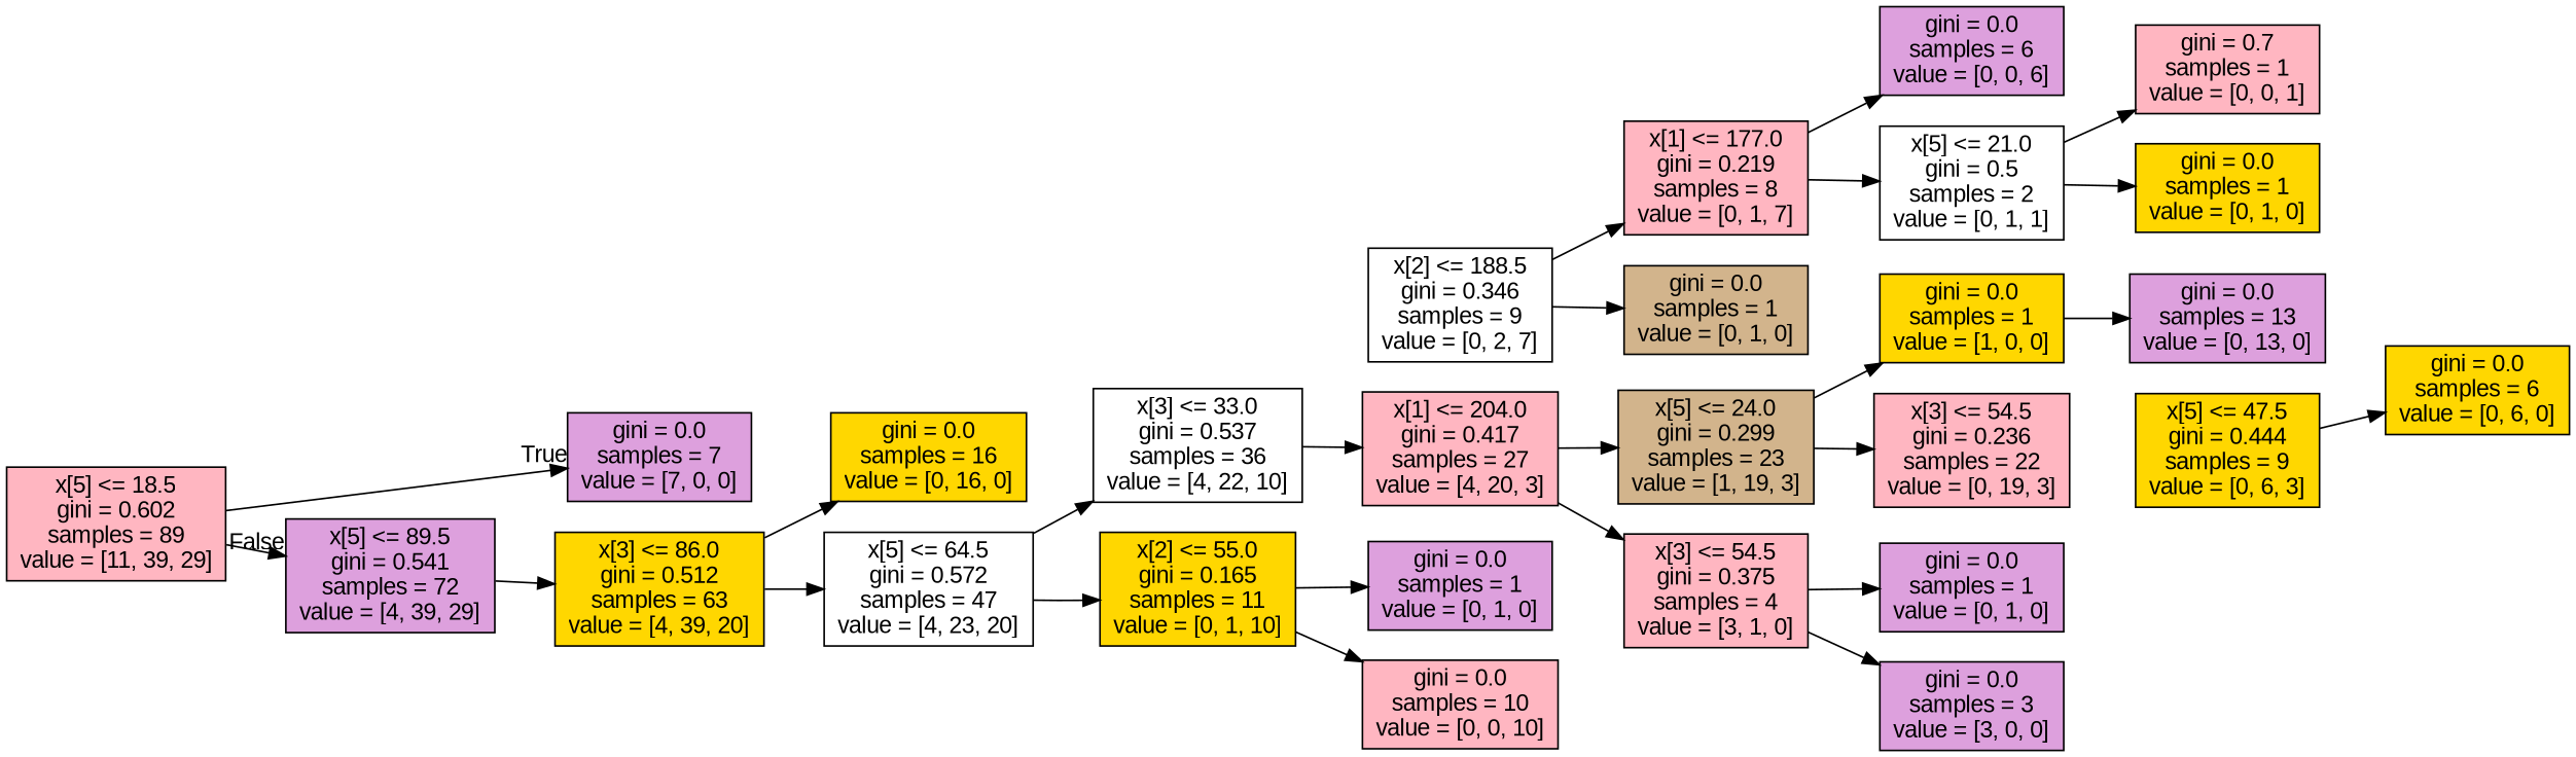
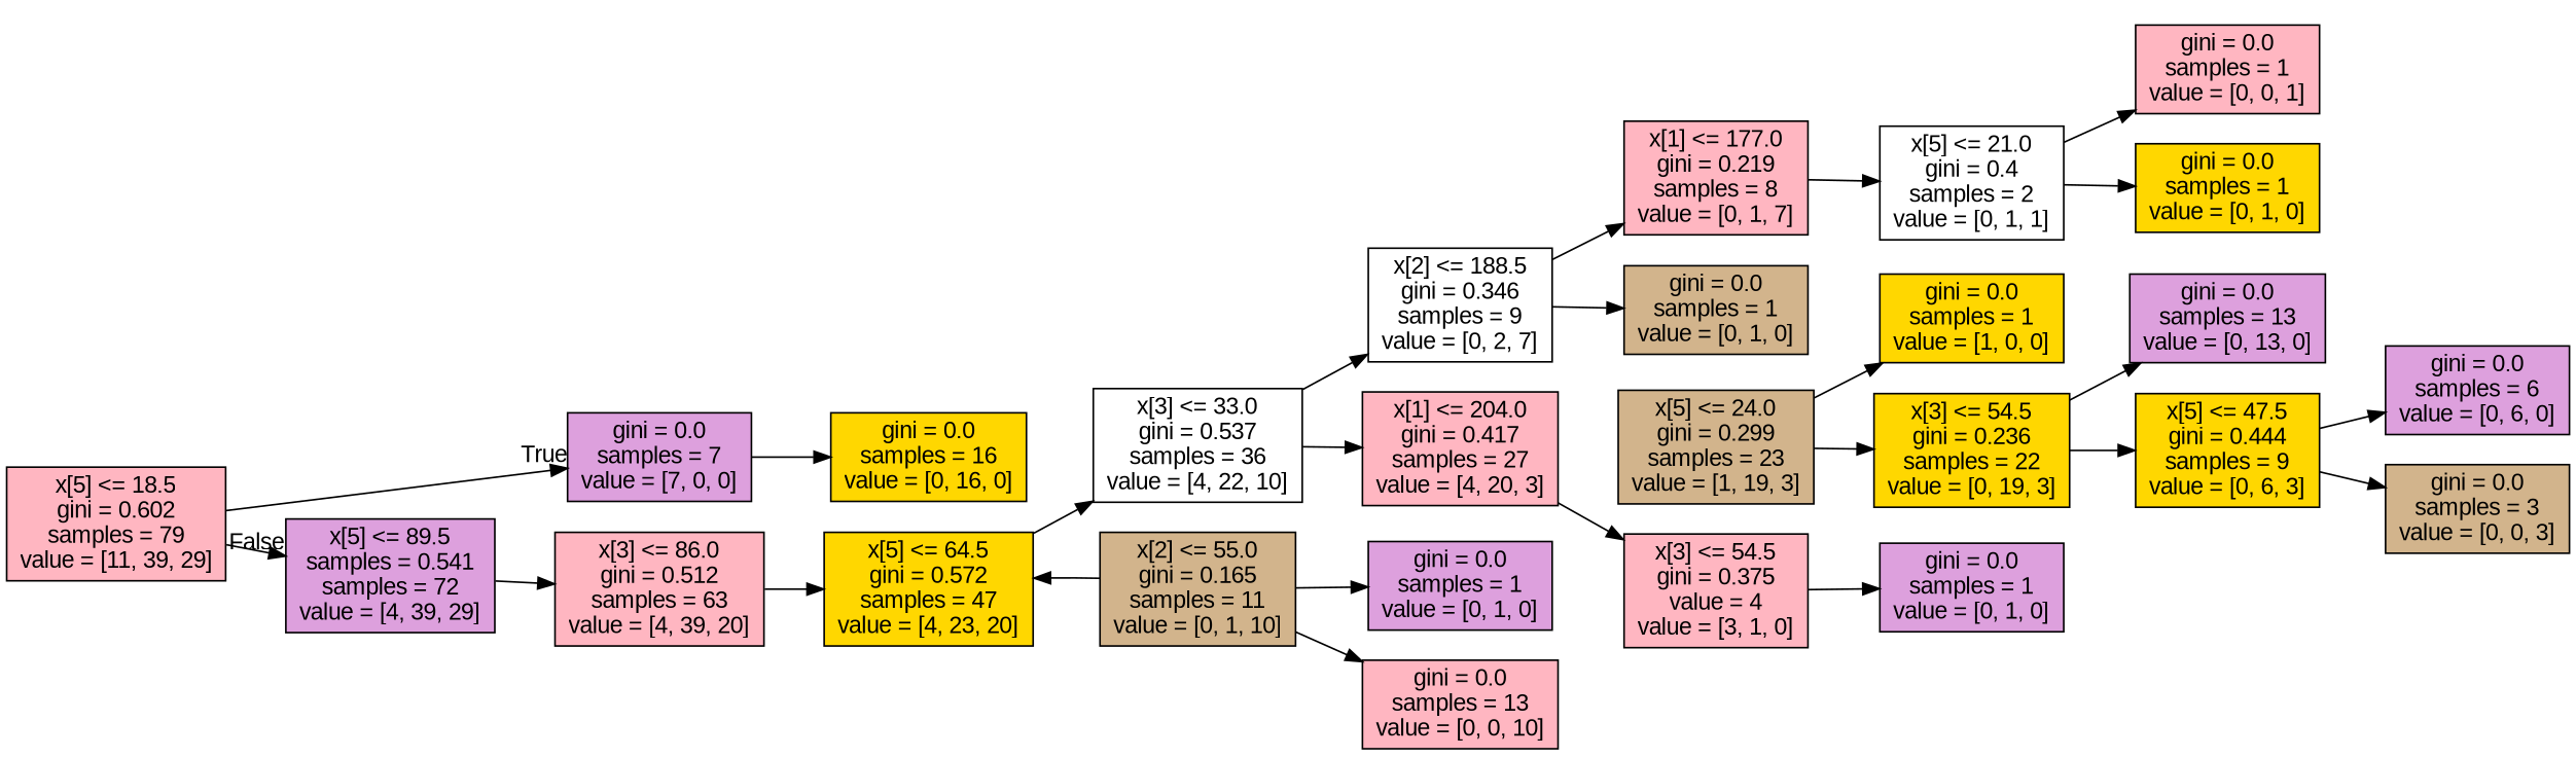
  digraph {
    fontname="Liberation Sans"
    rankdir=LR
    node [fillcolor=lightpink fontname="Liberation Sans" shape=box style=filled]
    edge [fontname="Liberation Sans"]
-   n1 [label="x[5] <= 18.5\ngini = 0.602\nsamples = 89\nvalue = [11, 39, 29]"]
+   n1 [label="x[5] <= 18.5\ngini = 0.602\nsamples = 79\nvalue = [11, 39, 29]"]
    n2 [fillcolor=plum label="gini = 0.0\nsamples = 7\nvalue = [7, 0, 0]"]
-   n3 [fillcolor=plum label="x[5] <= 89.5\ngini = 0.541\nsamples = 72\nvalue = [4, 39, 29]"]
-   n4 [fillcolor=gold label="x[3] <= 86.0\ngini = 0.512\nsamples = 63\nvalue = [4, 39, 20]"]
-   n5 [fillcolor=white label="x[5] <= 64.5\ngini = 0.572\nsamples = 47\nvalue = [4, 23, 20]"]
+   n3 [fillcolor=plum label="x[5] <= 89.5\nsamples = 0.541\nsamples = 72\nvalue = [4, 39, 29]"]
+   n4 [label="x[3] <= 86.0\ngini = 0.512\nsamples = 63\nvalue = [4, 39, 20]"]
+   n5 [fillcolor=gold label="x[5] <= 64.5\ngini = 0.572\nsamples = 47\nvalue = [4, 23, 20]"]
    n6 [fillcolor=gold label="gini = 0.0\nsamples = 16\nvalue = [0, 16, 0]"]
    n7 [fillcolor=white label="x[3] <= 33.0\ngini = 0.537\nsamples = 36\nvalue = [4, 22, 10]"]
-   n8 [fillcolor=gold label="x[2] <= 55.0\ngini = 0.165\nsamples = 11\nvalue = [0, 1, 10]"]
+   n8 [fillcolor=tan label="x[2] <= 55.0\ngini = 0.165\nsamples = 11\nvalue = [0, 1, 10]"]
    n9 [fillcolor=white label="x[2] <= 188.5\ngini = 0.346\nsamples = 9\nvalue = [0, 2, 7]"]
    n10 [label="x[1] <= 204.0\ngini = 0.417\nsamples = 27\nvalue = [4, 20, 3]"]
    n11 [fillcolor=plum label="gini = 0.0\nsamples = 1\nvalue = [0, 1, 0]"]
-   n12 [label="gini = 0.0\nsamples = 10\nvalue = [0, 0, 10]"]
+   n12 [label="gini = 0.0\nsamples = 13\nvalue = [0, 0, 10]"]
    n13 [label="x[1] <= 177.0\ngini = 0.219\nsamples = 8\nvalue = [0, 1, 7]"]
    n14 [fillcolor=tan label="gini = 0.0\nsamples = 1\nvalue = [0, 1, 0]"]
    n15 [fillcolor=tan label="x[5] <= 24.0\ngini = 0.299\nsamples = 23\nvalue = [1, 19, 3]"]
-   n16 [label="x[3] <= 54.5\ngini = 0.375\nsamples = 4\nvalue = [3, 1, 0]"]
-   n17 [fillcolor=plum label="gini = 0.0\nsamples = 6\nvalue = [0, 0, 6]"]
-   n18 [fillcolor=white label="x[5] <= 21.0\ngini = 0.5\nsamples = 2\nvalue = [0, 1, 1]"]
-   n19 [label="gini = 0.7\nsamples = 1\nvalue = [0, 0, 1]"]
+   n16 [label="x[3] <= 54.5\ngini = 0.375\nvalue = 4\nvalue = [3, 1, 0]"]
+   n18 [fillcolor=white label="x[5] <= 21.0\ngini = 0.4\nsamples = 2\nvalue = [0, 1, 1]"]
+   n19 [label="gini = 0.0\nsamples = 1\nvalue = [0, 0, 1]"]
    n20 [fillcolor=gold label="gini = 0.0\nsamples = 1\nvalue = [0, 1, 0]"]
    n21 [fillcolor=gold label="gini = 0.0\nsamples = 1\nvalue = [1, 0, 0]"]
-   n22 [label="x[3] <= 54.5\ngini = 0.236\nsamples = 22\nvalue = [0, 19, 3]"]
+   n22 [fillcolor=gold label="x[3] <= 54.5\ngini = 0.236\nsamples = 22\nvalue = [0, 19, 3]"]
    n23 [fillcolor=plum label="gini = 0.0\nsamples = 1\nvalue = [0, 1, 0]"]
-   n24 [fillcolor=plum label="gini = 0.0\nsamples = 3\nvalue = [3, 0, 0]"]
    n25 [fillcolor=gold label="x[5] <= 47.5\ngini = 0.444\nsamples = 9\nvalue = [0, 6, 3]"]
    n26 [fillcolor=plum label="gini = 0.0\nsamples = 13\nvalue = [0, 13, 0]"]
-   n27 [fillcolor=gold label="gini = 0.0\nsamples = 6\nvalue = [0, 6, 0]"]
+   n27 [fillcolor=plum label="gini = 0.0\nsamples = 6\nvalue = [0, 6, 0]"]
+   n28 [fillcolor=tan label="gini = 0.0\nsamples = 3\nvalue = [0, 0, 3]"]
    n1 -> n2 [headlabel=True labelangle=45 labeldistance=2.5]
    n1 -> n3 [headlabel=False labelangle=-45 labeldistance=2.5]
    n3 -> n4
    n4 -> n5
-   n4 -> n6
+   n2 -> n6
    n5 -> n7
-   n5 -> n8
+   n8 -> n5
+   n7 -> n9
    n7 -> n10
    n8 -> n11
    n8 -> n12
    n9 -> n13
    n9 -> n14
-   n10 -> n15
    n10 -> n16
-   n13 -> n17
    n13 -> n18
    n15 -> n21
    n15 -> n22
    n16 -> n23
-   n16 -> n24
    n18 -> n19
    n18 -> n20
-   n21 -> n26
+   n22 -> n25
+   n22 -> n26
    n25 -> n27
+   n25 -> n28
  }
